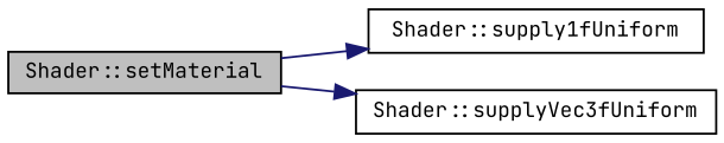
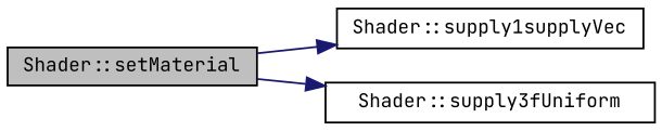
  digraph {
    fontname="JetBrains Mono"
    rankdir=LR
    node [color=black fillcolor=white fontname="JetBrains Mono" fontsize=10 shape=record style=filled]
    edge [color=midnightblue fontname="JetBrains Mono" fontsize=10 labelfontname=Helvetica labelfontsize=10 style=solid]
    n1 [fillcolor=grey75 fontcolor=black height=0.2 label="Shader::setMaterial" width=0.4]
-   n2 [height=0.2 label="Shader::supply1fUniform" width=0.4]
-   n3 [height=0.2 label="Shader::supplyVec3fUniform" width=0.4]
+   n2 [height=0.2 label="Shader::supply1supplyVec" width=0.4]
+   n3 [height=0.2 label="Shader::supply3fUniform" width=0.4]
    n1 -> n2
    n1 -> n3
  }
